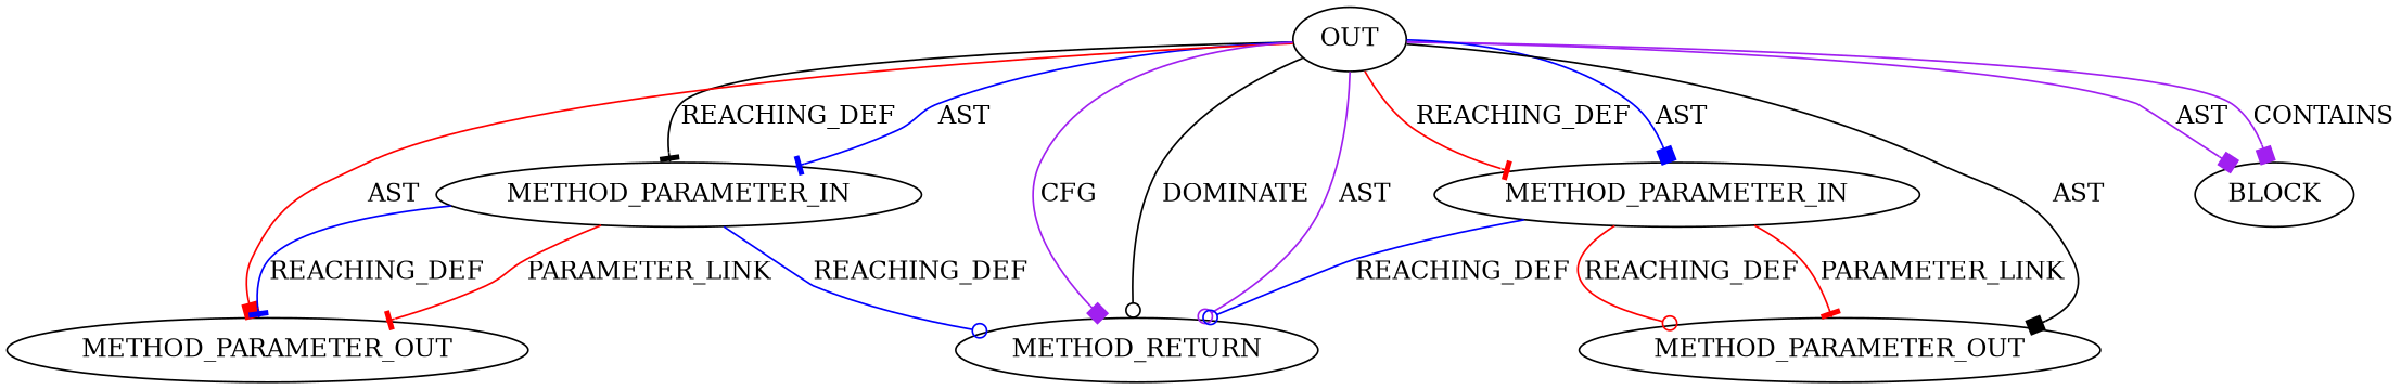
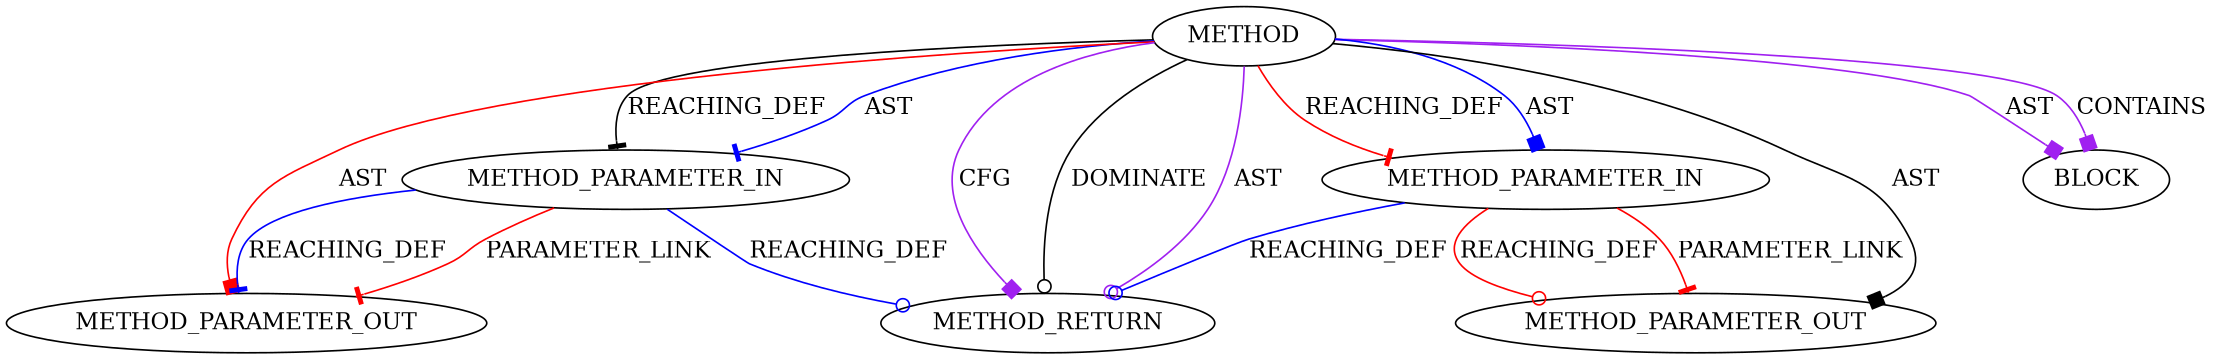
  digraph {
    node [CODE="<empty>" ORDER=1 EVALUATION_STRATEGY=BY_VALUE IS_VARIADIC=false TYPE_FULL_NAME=ANY]
    edge [arrowhead=tee color=blue]
-   n1 [AST_PARENT_FULL_NAME="<global>" AST_PARENT_TYPE=NAMESPACE_BLOCK FILENAME="<empty>" FULL_NAME="<operators>.assignmentXor" IS_EXTERNAL=true NAME="<operators>.assignmentXor" ORDER=0 label=OUT EVALUATION_STRATEGY="" IS_VARIADIC="" TYPE_FULL_NAME=""]
+   n1 [AST_PARENT_FULL_NAME="<global>" AST_PARENT_TYPE=NAMESPACE_BLOCK FILENAME="<empty>" FULL_NAME="<operators>.assignmentXor" IS_EXTERNAL=true NAME="<operators>.assignmentXor" ORDER=0 label=METHOD EVALUATION_STRATEGY="" IS_VARIADIC="" TYPE_FULL_NAME=""]
    n2 [CODE=p1 INDEX=1 NAME=p1 label=METHOD_PARAMETER_IN]
    n3 [CODE=p1 INDEX=1 NAME=p1 label=METHOD_PARAMETER_OUT]
    n4 [CODE=RET ORDER=2 label=METHOD_RETURN IS_VARIADIC=""]
    n5 [ARGUMENT_INDEX=1 label=BLOCK EVALUATION_STRATEGY="" IS_VARIADIC=""]
    n6 [CODE=p2 INDEX=2 NAME=p2 ORDER=2 label=METHOD_PARAMETER_IN]
    n7 [CODE=p2 INDEX=2 NAME=p2 ORDER=2 label=METHOD_PARAMETER_OUT]
    n1 -> n2 [color=black label=REACHING_DEF]
    n1 -> n2 [label=AST]
    n1 -> n3 [arrowhead=box color=red label=AST]
    n1 -> n4 [arrowhead=box color=purple label=CFG]
    n1 -> n4 [arrowhead=odot color=black label=DOMINATE]
    n1 -> n4 [arrowhead=odot color=purple label=AST]
    n1 -> n5 [arrowhead=box color=purple label=AST]
    n1 -> n5 [arrowhead=box color=purple label=CONTAINS]
    n1 -> n6 [color=red label=REACHING_DEF]
    n1 -> n6 [arrowhead=box label=AST]
    n1 -> n7 [arrowhead=box color=black label=AST]
    n2 -> n3 [VARIABLE=p1 label=REACHING_DEF]
    n2 -> n3 [color=red label=PARAMETER_LINK]
    n2 -> n4 [VARIABLE=p1 arrowhead=odot label=REACHING_DEF]
    n6 -> n4 [VARIABLE=p2 arrowhead=odot label=REACHING_DEF]
    n6 -> n7 [VARIABLE=p2 arrowhead=odot color=red label=REACHING_DEF]
    n6 -> n7 [color=red label=PARAMETER_LINK]
  }
